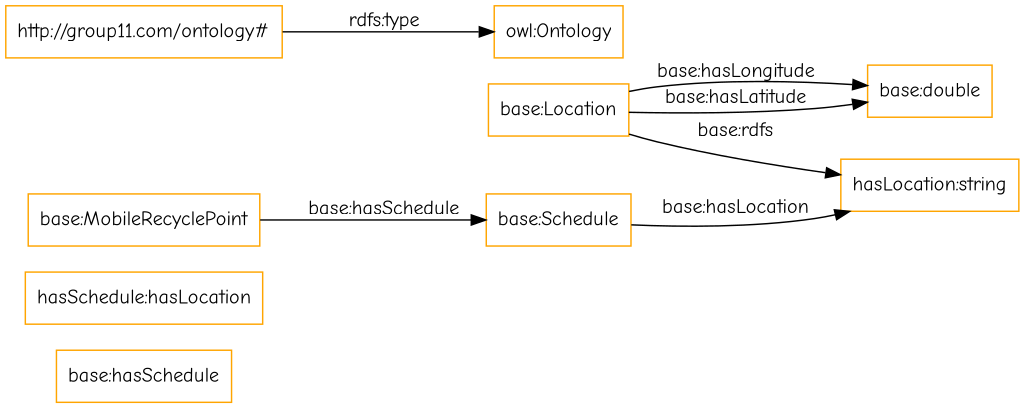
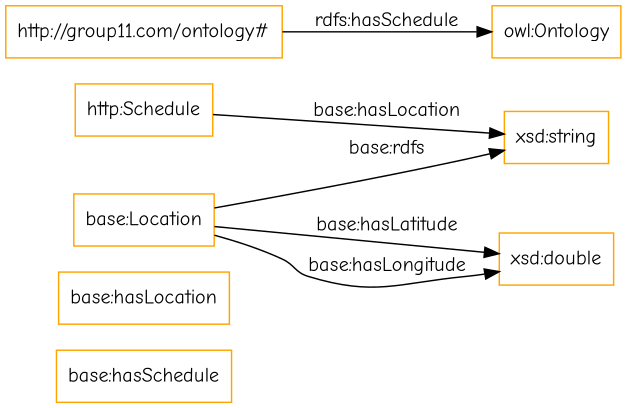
  digraph {
    fontname="Comic Neue"
    rankdir=LR
    node [color=orange fontname="Comic Neue" shape=rectangle]
    edge [fontname="Comic Neue"]
    "base:hasSchedule"
-   "base:hasLocation" [label="hasSchedule:hasLocation"]
-   "base:Schedule"
-   "xsd:string" [label="hasLocation:string"]
-   "base:MobileRecyclePoint"
+   "base:hasLocation"
+   "base:Schedule" [label="http:Schedule"]
+   "xsd:string"
    "base:Location"
-   "xsd:double" [label="base:double"]
+   "xsd:double"
    "http://group11.com/ontology#"
    "owl:Ontology"
    "base:Schedule" -> "xsd:string" [label="base:hasLocation"]
-   "base:MobileRecyclePoint" -> "base:Schedule" [label="base:hasSchedule"]
    "base:Location" -> "xsd:string" [label="base:rdfs"]
    "base:Location" -> "xsd:double" [label="base:hasLatitude"]
    "base:Location" -> "xsd:double" [label="base:hasLongitude"]
-   "http://group11.com/ontology#" -> "owl:Ontology" [label="rdfs:type"]
+   "http://group11.com/ontology#" -> "owl:Ontology" [label="rdfs:hasSchedule"]
  }
